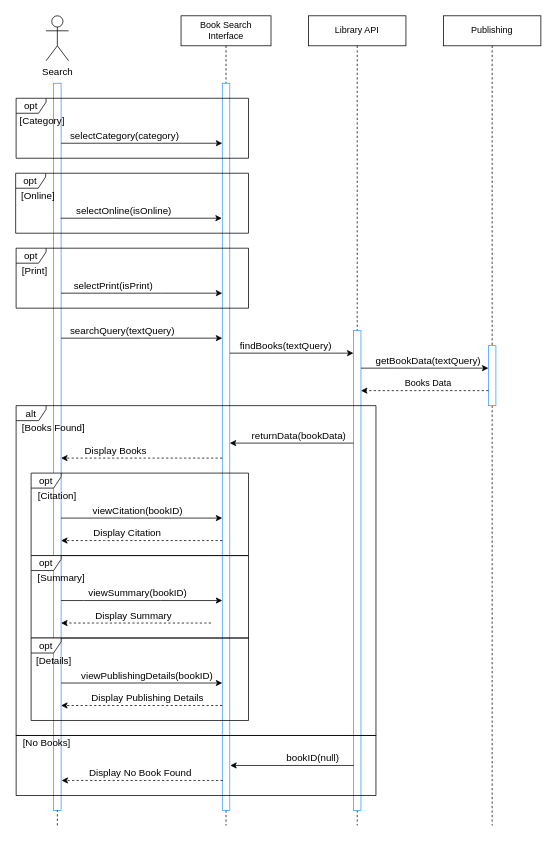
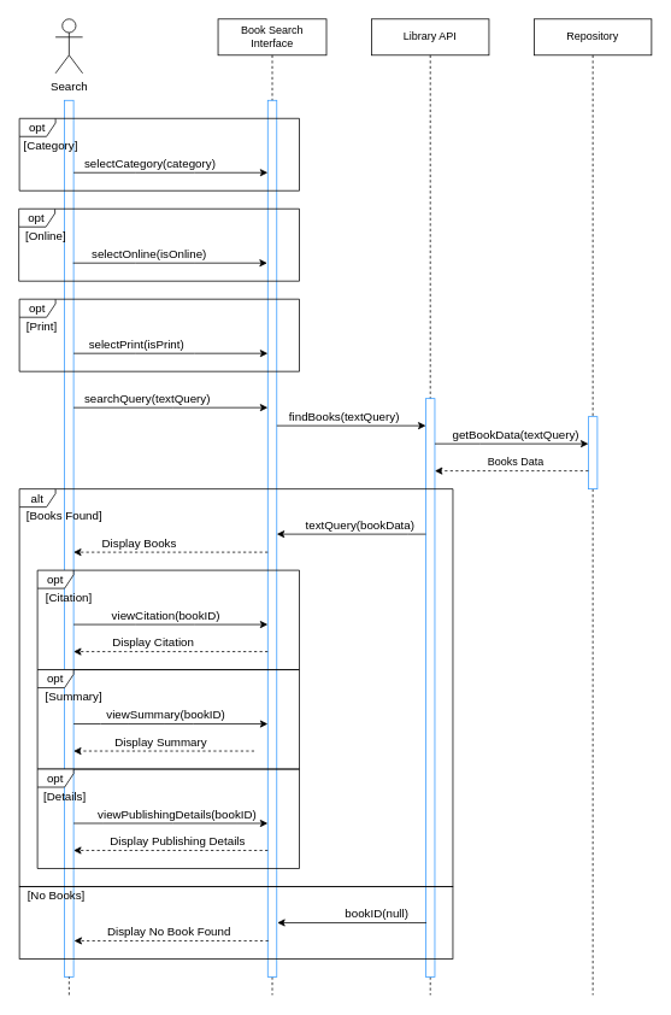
  <mxCell id="0" />
  <mxCell id="1" parent="0" />
- <mxCell id="2" value="Publishing" style="shape=umlLifeline;perimeter=lifelinePerimeter;whiteSpace=wrap;html=1;container=0;dropTarget=0;collapsible=0;recursiveResize=0;outlineConnect=0;portConstraint=eastwest;newEdgeStyle={&quot;edgeStyle&quot;:&quot;elbowEdgeStyle&quot;,&quot;elbow&quot;:&quot;vertical&quot;,&quot;curved&quot;:0,&quot;rounded&quot;:0};" parent="1" vertex="1"><mxGeometry x="591" y="20" width="130" height="1080" as="geometry" /></mxCell>
+ <mxCell id="2" value="Repository" style="shape=umlLifeline;perimeter=lifelinePerimeter;whiteSpace=wrap;html=1;container=0;dropTarget=0;collapsible=0;recursiveResize=0;outlineConnect=0;portConstraint=eastwest;newEdgeStyle={&quot;edgeStyle&quot;:&quot;elbowEdgeStyle&quot;,&quot;elbow&quot;:&quot;vertical&quot;,&quot;curved&quot;:0,&quot;rounded&quot;:0};" parent="1" vertex="1"><mxGeometry x="591" y="20" width="130" height="1080" as="geometry" /></mxCell>
  <mxCell id="3" value="" style="html=1;points=[];perimeter=orthogonalPerimeter;outlineConnect=0;targetShapes=umlLifeline;portConstraint=eastwest;newEdgeStyle={&quot;edgeStyle&quot;:&quot;elbowEdgeStyle&quot;,&quot;elbow&quot;:&quot;vertical&quot;,&quot;curved&quot;:0,&quot;rounded&quot;:0};strokeColor=#3399FF;" parent="2" vertex="1"><mxGeometry x="60" y="440" width="10" height="80" as="geometry" /></mxCell>
  <mxCell id="4" value="Search" style="shape=umlActor;verticalLabelPosition=bottom;verticalAlign=top;html=1;outlineConnect=0;strokeColor=#000000;fontSize=13;" parent="1" vertex="1"><mxGeometry x="61" y="20" width="30" height="60" as="geometry" /></mxCell>
  <mxCell id="5" value="" style="html=1;points=[];perimeter=orthogonalPerimeter;outlineConnect=0;targetShapes=umlLifeline;portConstraint=eastwest;newEdgeStyle={&quot;edgeStyle&quot;:&quot;elbowEdgeStyle&quot;,&quot;elbow&quot;:&quot;vertical&quot;,&quot;curved&quot;:0,&quot;rounded&quot;:0};strokeColor=#3399FF;" parent="1" vertex="1"><mxGeometry x="71" y="110" width="10" height="970" as="geometry" /></mxCell>
  <mxCell id="6" value="Book Search Interface" style="shape=umlLifeline;perimeter=lifelinePerimeter;whiteSpace=wrap;html=1;container=0;dropTarget=0;collapsible=0;recursiveResize=0;outlineConnect=0;portConstraint=eastwest;newEdgeStyle={&quot;edgeStyle&quot;:&quot;elbowEdgeStyle&quot;,&quot;elbow&quot;:&quot;vertical&quot;,&quot;curved&quot;:0,&quot;rounded&quot;:0};" parent="1" vertex="1"><mxGeometry x="241" y="20" width="120" height="1080" as="geometry" /></mxCell>
  <mxCell id="7" value="" style="html=1;points=[];perimeter=orthogonalPerimeter;outlineConnect=0;targetShapes=umlLifeline;portConstraint=eastwest;newEdgeStyle={&quot;edgeStyle&quot;:&quot;elbowEdgeStyle&quot;,&quot;elbow&quot;:&quot;vertical&quot;,&quot;curved&quot;:0,&quot;rounded&quot;:0};strokeColor=#3399FF;" parent="6" vertex="1"><mxGeometry x="55" y="90" width="10" height="970" as="geometry" /></mxCell>
  <mxCell id="8" value="" style="endArrow=none;dashed=1;html=1;rounded=0;fontSize=13;" parent="1" target="5" edge="1"><mxGeometry width="50" height="50" relative="1" as="geometry"><mxPoint x="76" y="1100" as="sourcePoint" /><mxPoint x="76" y="640" as="targetPoint" /><Array as="points" /></mxGeometry></mxCell>
  <mxCell id="9" value="selectCategory(category)" style="text;html=1;strokeColor=none;fillColor=none;align=center;verticalAlign=middle;whiteSpace=wrap;rounded=0;fontSize=13;" parent="1" vertex="1"><mxGeometry x="81" y="170" width="170" height="20" as="geometry" /></mxCell>
  <mxCell id="10" value="opt" style="shape=umlFrame;whiteSpace=wrap;html=1;pointerEvents=0;strokeColor=#000000;fontSize=13;width=40;height=20;" parent="1" vertex="1"><mxGeometry x="21" y="130" width="310" height="80" as="geometry" /></mxCell>
  <mxCell id="11" value="[Category]" style="text;html=1;strokeColor=none;fillColor=none;align=center;verticalAlign=middle;whiteSpace=wrap;rounded=0;fontSize=13;" parent="1" vertex="1"><mxGeometry x="21" y="150" width="70" height="20" as="geometry" /></mxCell>
  <mxCell id="12" value="" style="endArrow=classic;html=1;rounded=0;fontSize=13;" parent="1" source="5" target="7" edge="1"><mxGeometry width="50" height="50" relative="1" as="geometry"><mxPoint x="81" y="210" as="sourcePoint" /><mxPoint x="296" y="210" as="targetPoint" /><Array as="points"><mxPoint x="150" y="190" /><mxPoint x="215" y="190" /></Array></mxGeometry></mxCell>
  <mxCell id="13" value="Library API" style="shape=umlLifeline;perimeter=lifelinePerimeter;whiteSpace=wrap;html=1;container=0;dropTarget=0;collapsible=0;recursiveResize=0;outlineConnect=0;portConstraint=eastwest;newEdgeStyle={&quot;edgeStyle&quot;:&quot;elbowEdgeStyle&quot;,&quot;elbow&quot;:&quot;vertical&quot;,&quot;curved&quot;:0,&quot;rounded&quot;:0};" parent="1" vertex="1"><mxGeometry x="411" y="20" width="130" height="1080" as="geometry" /></mxCell>
  <mxCell id="14" value="" style="html=1;points=[];perimeter=orthogonalPerimeter;outlineConnect=0;targetShapes=umlLifeline;portConstraint=eastwest;newEdgeStyle={&quot;edgeStyle&quot;:&quot;elbowEdgeStyle&quot;,&quot;elbow&quot;:&quot;vertical&quot;,&quot;curved&quot;:0,&quot;rounded&quot;:0};strokeColor=#3399FF;" parent="13" vertex="1"><mxGeometry x="60" y="420" width="10" height="640" as="geometry" /></mxCell>
  <mxCell id="15" value="selectOnline(isOnline)" style="text;html=1;strokeColor=none;fillColor=none;align=center;verticalAlign=middle;whiteSpace=wrap;rounded=0;fontSize=13;" parent="1" vertex="1"><mxGeometry x="80.38" y="270" width="170" height="20" as="geometry" /></mxCell>
  <mxCell id="16" value="opt" style="shape=umlFrame;whiteSpace=wrap;html=1;pointerEvents=0;strokeColor=#000000;fontSize=13;width=40;height=20;" parent="1" vertex="1"><mxGeometry x="20.38" y="230" width="310.62" height="80" as="geometry" /></mxCell>
  <mxCell id="17" value="[Online]" style="text;html=1;strokeColor=none;fillColor=none;align=center;verticalAlign=middle;whiteSpace=wrap;rounded=0;fontSize=13;" parent="1" vertex="1"><mxGeometry x="20.38" y="250" width="60.62" height="20" as="geometry" /></mxCell>
  <mxCell id="18" value="" style="endArrow=classic;html=1;rounded=0;fontSize=13;" parent="1" edge="1"><mxGeometry width="50" height="50" relative="1" as="geometry"><mxPoint x="80.38" y="290" as="sourcePoint" /><mxPoint x="295.38" y="290" as="targetPoint" /><Array as="points"><mxPoint x="149.38" y="290" /><mxPoint x="214.38" y="290" /></Array></mxGeometry></mxCell>
  <mxCell id="19" value="" style="endArrow=classic;html=1;rounded=0;" parent="1" edge="1"><mxGeometry width="50" height="50" relative="1" as="geometry"><mxPoint x="81" y="450" as="sourcePoint" /><mxPoint x="296" y="450" as="targetPoint" /><Array as="points"><mxPoint x="191" y="450" /></Array></mxGeometry></mxCell>
  <mxCell id="20" value="searchQuery(textQuery)" style="text;html=1;strokeColor=none;fillColor=none;align=center;verticalAlign=middle;whiteSpace=wrap;rounded=0;fontSize=13;" parent="1" vertex="1"><mxGeometry x="84.75" y="430" width="156.25" height="20" as="geometry" /></mxCell>
  <mxCell id="21" value="" style="endArrow=classic;html=1;rounded=0;" parent="1" edge="1"><mxGeometry width="50" height="50" relative="1" as="geometry"><mxPoint x="306" y="470" as="sourcePoint" /><mxPoint x="471" y="470" as="targetPoint" /><Array as="points"><mxPoint x="441" y="470" /></Array></mxGeometry></mxCell>
  <mxCell id="22" value="findBooks(textQuery)" style="text;html=1;strokeColor=none;fillColor=none;align=center;verticalAlign=middle;whiteSpace=wrap;rounded=0;fontSize=13;" parent="1" vertex="1"><mxGeometry x="311" y="450" width="140" height="20" as="geometry" /></mxCell>
  <mxCell id="23" value="" style="endArrow=classic;html=1;rounded=0;" parent="1" target="3" edge="1"><mxGeometry width="50" height="50" relative="1" as="geometry"><mxPoint x="481" y="490" as="sourcePoint" /><mxPoint x="571" y="500" as="targetPoint" /><Array as="points"><mxPoint x="531" y="490" /></Array></mxGeometry></mxCell>
  <mxCell id="24" value="getBookData(textQuery)" style="text;html=1;strokeColor=none;fillColor=none;align=center;verticalAlign=middle;whiteSpace=wrap;rounded=0;fontSize=13;" parent="1" vertex="1"><mxGeometry x="491" y="470" width="160" height="20" as="geometry" /></mxCell>
  <mxCell id="25" value="alt" style="shape=umlFrame;whiteSpace=wrap;html=1;pointerEvents=0;strokeColor=#000000;fontSize=13;width=40;height=20;" parent="1" vertex="1"><mxGeometry x="21" y="540" width="480" height="440" as="geometry" /></mxCell>
- <mxCell id="26" value="returnData(bookData)" style="text;html=1;strokeColor=none;fillColor=none;align=center;verticalAlign=middle;whiteSpace=wrap;rounded=0;fontSize=13;" parent="1" vertex="1"><mxGeometry x="331" y="570" width="135" height="20" as="geometry" /></mxCell>
+ <mxCell id="26" value="textQuery(bookData)" style="text;html=1;strokeColor=none;fillColor=none;align=center;verticalAlign=middle;whiteSpace=wrap;rounded=0;fontSize=13;" parent="1" vertex="1"><mxGeometry x="331" y="570" width="135" height="20" as="geometry" /></mxCell>
  <mxCell id="27" value="" style="endArrow=classic;html=1;rounded=0;fontSize=13;" parent="1" edge="1"><mxGeometry width="50" height="50" relative="1" as="geometry"><mxPoint x="471" y="590" as="sourcePoint" /><mxPoint x="306" y="590" as="targetPoint" /><Array as="points"><mxPoint x="451" y="590" /></Array></mxGeometry></mxCell>
  <mxCell id="28" value="" style="endArrow=classic;html=1;rounded=0;fontSize=13;dashed=1;" parent="1" edge="1"><mxGeometry width="50" height="50" relative="1" as="geometry"><mxPoint x="296" y="610" as="sourcePoint" /><mxPoint x="81" y="610" as="targetPoint" /><Array as="points"><mxPoint x="222" y="610" /><mxPoint x="141" y="610" /></Array></mxGeometry></mxCell>
  <mxCell id="29" value="Display Books" style="text;html=1;strokeColor=none;fillColor=none;align=center;verticalAlign=middle;whiteSpace=wrap;rounded=0;fontSize=13;" parent="1" vertex="1"><mxGeometry x="101" y="590" width="106.25" height="20" as="geometry" /></mxCell>
  <mxCell id="30" value="" style="endArrow=classic;html=1;rounded=0;dashed=1;" parent="1" source="3" edge="1"><mxGeometry width="50" height="50" relative="1" as="geometry"><mxPoint x="691" y="520" as="sourcePoint" /><mxPoint x="481" y="520" as="targetPoint" /><Array as="points"><mxPoint x="611" y="520" /></Array></mxGeometry></mxCell>
  <mxCell id="31" value="Books Data" style="text;html=1;strokeColor=none;fillColor=none;align=center;verticalAlign=middle;whiteSpace=wrap;rounded=0;" parent="1" vertex="1"><mxGeometry x="536" y="500" width="70" height="20" as="geometry" /></mxCell>
  <mxCell id="32" value="[Books Found]" style="text;html=1;strokeColor=none;fillColor=none;align=center;verticalAlign=middle;whiteSpace=wrap;rounded=0;fontSize=13;" parent="1" vertex="1"><mxGeometry x="21" y="560" width="100" height="20" as="geometry" /></mxCell>
  <mxCell id="33" value="bookID(null)" style="text;html=1;strokeColor=none;fillColor=none;align=center;verticalAlign=middle;whiteSpace=wrap;rounded=0;fontSize=13;" parent="1" vertex="1"><mxGeometry x="361.62" y="1000" width="110" height="20" as="geometry" /></mxCell>
  <mxCell id="34" value="" style="endArrow=classic;html=1;rounded=0;fontSize=13;" parent="1" edge="1"><mxGeometry width="50" height="50" relative="1" as="geometry"><mxPoint x="471.62" y="1020" as="sourcePoint" /><mxPoint x="306.62" y="1020" as="targetPoint" /><Array as="points"><mxPoint x="451.62" y="1020" /></Array></mxGeometry></mxCell>
  <mxCell id="35" value="" style="endArrow=classic;html=1;rounded=0;fontSize=13;dashed=1;" parent="1" edge="1"><mxGeometry width="50" height="50" relative="1" as="geometry"><mxPoint x="296.62" y="1040" as="sourcePoint" /><mxPoint x="81.62" y="1040" as="targetPoint" /><Array as="points"><mxPoint x="230.62" y="1040" /><mxPoint x="140.62" y="1040" /></Array></mxGeometry></mxCell>
  <mxCell id="36" value="Display No Book Found" style="text;html=1;strokeColor=none;fillColor=none;align=center;verticalAlign=middle;whiteSpace=wrap;rounded=0;fontSize=13;" parent="1" vertex="1"><mxGeometry x="108.81" y="1020" width="155.62" height="20" as="geometry" /></mxCell>
  <mxCell id="37" value="[No Books]" style="text;html=1;strokeColor=none;fillColor=none;align=center;verticalAlign=middle;whiteSpace=wrap;rounded=0;fontSize=13;" parent="1" vertex="1"><mxGeometry x="21.62" y="980" width="80" height="20" as="geometry" /></mxCell>
  <mxCell id="38" value="viewCitation(bookID)" style="text;html=1;strokeColor=none;fillColor=none;align=center;verticalAlign=middle;whiteSpace=wrap;rounded=0;fontSize=13;" parent="1" vertex="1"><mxGeometry x="117.25" y="670" width="132.5" height="20" as="geometry" /></mxCell>
  <mxCell id="39" value="" style="endArrow=classic;html=1;rounded=0;fontSize=13;" parent="1" edge="1"><mxGeometry width="50" height="50" relative="1" as="geometry"><mxPoint x="81" y="690" as="sourcePoint" /><mxPoint x="296" y="690" as="targetPoint" /><Array as="points"><mxPoint x="149.75" y="690" /><mxPoint x="214.75" y="690" /></Array></mxGeometry></mxCell>
  <mxCell id="40" value="" style="endArrow=classic;html=1;rounded=0;fontSize=13;dashed=1;" parent="1" edge="1"><mxGeometry width="50" height="50" relative="1" as="geometry"><mxPoint x="296" y="720" as="sourcePoint" /><mxPoint x="81" y="720" as="targetPoint" /><Array as="points"><mxPoint x="219" y="720" /><mxPoint x="181" y="720" /><mxPoint x="139" y="720" /></Array></mxGeometry></mxCell>
  <mxCell id="41" value="Display Citation" style="text;html=1;strokeColor=none;fillColor=none;align=center;verticalAlign=middle;whiteSpace=wrap;rounded=0;fontSize=13;" parent="1" vertex="1"><mxGeometry x="112.25" y="700" width="115" height="20" as="geometry" /></mxCell>
  <mxCell id="42" value="opt" style="shape=umlFrame;whiteSpace=wrap;html=1;pointerEvents=0;strokeColor=#000000;fontSize=13;width=40;height=20;" parent="1" vertex="1"><mxGeometry x="41" y="630" width="290" height="110" as="geometry" /></mxCell>
  <mxCell id="43" value="opt" style="shape=umlFrame;whiteSpace=wrap;html=1;pointerEvents=0;strokeColor=#000000;fontSize=13;width=40;height=20;" parent="1" vertex="1"><mxGeometry x="41" y="740" width="290" height="110" as="geometry" /></mxCell>
  <mxCell id="44" value="viewSummary(bookID)" style="text;html=1;strokeColor=none;fillColor=none;align=center;verticalAlign=middle;whiteSpace=wrap;rounded=0;fontSize=13;" parent="1" vertex="1"><mxGeometry x="112.88" y="780" width="141.25" height="20" as="geometry" /></mxCell>
  <mxCell id="45" value="" style="endArrow=classic;html=1;rounded=0;fontSize=13;" parent="1" edge="1"><mxGeometry width="50" height="50" relative="1" as="geometry"><mxPoint x="81" y="800" as="sourcePoint" /><mxPoint x="296" y="800" as="targetPoint" /><Array as="points"><mxPoint x="111" y="800" /><mxPoint x="141" y="800" /><mxPoint x="181" y="800" /><mxPoint x="214" y="800" /></Array></mxGeometry></mxCell>
  <mxCell id="46" value="" style="endArrow=classic;html=1;rounded=0;fontSize=13;dashed=1;" parent="1" edge="1"><mxGeometry width="50" height="50" relative="1" as="geometry"><mxPoint x="281" y="830" as="sourcePoint" /><mxPoint x="81" y="830" as="targetPoint" /><Array as="points"><mxPoint x="217" y="830" /><mxPoint x="181" y="830" /><mxPoint x="137" y="830" /></Array></mxGeometry></mxCell>
  <mxCell id="47" value="Display Summary" style="text;html=1;strokeColor=none;fillColor=none;align=center;verticalAlign=middle;whiteSpace=wrap;rounded=0;fontSize=13;" parent="1" vertex="1"><mxGeometry x="124.75" y="810" width="106.25" height="20" as="geometry" /></mxCell>
  <mxCell id="48" value="opt" style="shape=umlFrame;whiteSpace=wrap;html=1;pointerEvents=0;strokeColor=#000000;fontSize=13;width=40;height=20;" parent="1" vertex="1"><mxGeometry x="41" y="850" width="290" height="110" as="geometry" /></mxCell>
  <mxCell id="49" value="viewPublishingDetails(bookID)" style="text;html=1;strokeColor=none;fillColor=none;align=center;verticalAlign=middle;whiteSpace=wrap;rounded=0;fontSize=13;" parent="1" vertex="1"><mxGeometry x="101" y="890" width="190" height="20" as="geometry" /></mxCell>
  <mxCell id="50" value="" style="endArrow=classic;html=1;rounded=0;fontSize=13;" parent="1" edge="1"><mxGeometry width="50" height="50" relative="1" as="geometry"><mxPoint x="81" y="910" as="sourcePoint" /><mxPoint x="296" y="910" as="targetPoint" /><Array as="points"><mxPoint x="114" y="910" /><mxPoint x="191" y="910" /><mxPoint x="261" y="910" /></Array></mxGeometry></mxCell>
  <mxCell id="51" value="" style="endArrow=classic;html=1;rounded=0;fontSize=13;dashed=1;" parent="1" edge="1"><mxGeometry width="50" height="50" relative="1" as="geometry"><mxPoint x="296" y="940" as="sourcePoint" /><mxPoint x="81" y="940" as="targetPoint" /><Array as="points"><mxPoint x="221" y="940" /><mxPoint x="140" y="940" /></Array></mxGeometry></mxCell>
  <mxCell id="52" value="Display Publishing Details" style="text;html=1;strokeColor=none;fillColor=none;align=center;verticalAlign=middle;whiteSpace=wrap;rounded=0;fontSize=13;" parent="1" vertex="1"><mxGeometry x="113.5" y="920" width="165" height="20" as="geometry" /></mxCell>
  <mxCell id="53" value="[Citation]" style="text;html=1;strokeColor=none;fillColor=none;align=center;verticalAlign=middle;whiteSpace=wrap;rounded=0;fontSize=13;" parent="1" vertex="1"><mxGeometry x="41" y="650" width="70" height="20" as="geometry" /></mxCell>
  <mxCell id="54" value="[Summary]" style="text;html=1;strokeColor=none;fillColor=none;align=center;verticalAlign=middle;whiteSpace=wrap;rounded=0;fontSize=13;" parent="1" vertex="1"><mxGeometry x="41.94" y="760" width="79.06" height="20" as="geometry" /></mxCell>
  <mxCell id="55" value="[Details]" style="text;html=1;strokeColor=none;fillColor=none;align=center;verticalAlign=middle;whiteSpace=wrap;rounded=0;fontSize=13;" parent="1" vertex="1"><mxGeometry x="41.94" y="870" width="59.06" height="20" as="geometry" /></mxCell>
  <mxCell id="56" value="" style="rounded=0;whiteSpace=wrap;html=1;fillColor=none;" parent="1" vertex="1"><mxGeometry x="21" y="980" width="480" height="80" as="geometry" /></mxCell>
  <mxCell id="57" value="selectPrint(isPrint)" style="text;html=1;strokeColor=none;fillColor=none;align=center;verticalAlign=middle;whiteSpace=wrap;rounded=0;fontSize=13;" parent="1" vertex="1"><mxGeometry x="81" y="370" width="140" height="20" as="geometry" /></mxCell>
  <mxCell id="58" value="opt" style="shape=umlFrame;whiteSpace=wrap;html=1;pointerEvents=0;strokeColor=#000000;fontSize=13;width=40;height=20;" parent="1" vertex="1"><mxGeometry x="21" y="330" width="310" height="80" as="geometry" /></mxCell>
  <mxCell id="59" value="[Print]" style="text;html=1;strokeColor=none;fillColor=none;align=center;verticalAlign=middle;whiteSpace=wrap;rounded=0;fontSize=13;" parent="1" vertex="1"><mxGeometry x="21" y="350" width="50" height="20" as="geometry" /></mxCell>
  <mxCell id="60" value="" style="endArrow=classic;html=1;rounded=0;fontSize=13;" parent="1" edge="1"><mxGeometry width="50" height="50" relative="1" as="geometry"><mxPoint x="81" y="390" as="sourcePoint" /><mxPoint x="296" y="390" as="targetPoint" /><Array as="points"><mxPoint x="150" y="390" /><mxPoint x="215" y="390" /></Array></mxGeometry></mxCell>
